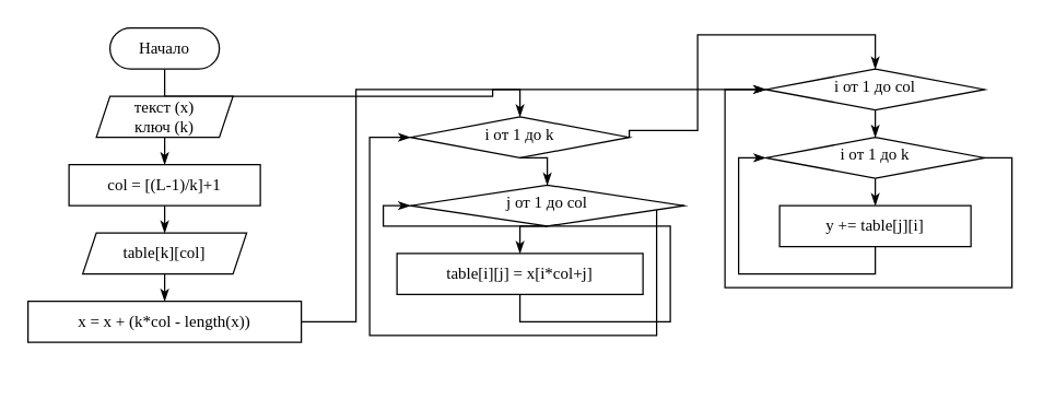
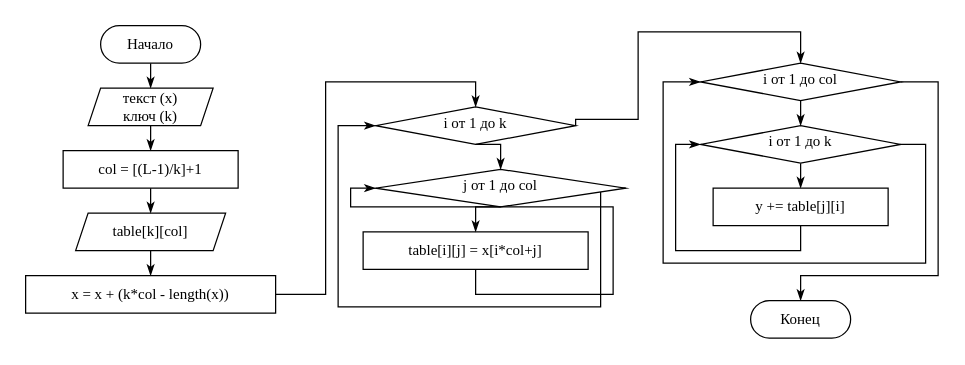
  <mxCell id="0" />
  <mxCell id="1" parent="0" />
  <mxCell id="2" value="&lt;font face=&quot;Lucida Console&quot;&gt;col = [(L-1)/k]+1&lt;/font&gt;" style="rounded=1;whiteSpace=wrap;html=1;fontSize=12;glass=0;strokeWidth=1;shadow=0;arcSize=0;" parent="1" vertex="1"><mxGeometry x="50" y="120" width="140" height="30" as="geometry" /></mxCell>
- <mxCell id="3" style="edgeStyle=orthogonalEdgeStyle;rounded=0;orthogonalLoop=1;jettySize=auto;html=1;exitX=0.5;exitY=1;exitDx=0;exitDy=0;endArrow=classicThin;endFill=1;" parent="1" source="4" target="22" edge="1"><mxGeometry relative="1" as="geometry" /></mxCell>
+ <mxCell id="3" style="edgeStyle=orthogonalEdgeStyle;rounded=0;orthogonalLoop=1;jettySize=auto;html=1;exitX=0.5;exitY=1;exitDx=0;exitDy=0;entryX=0.5;entryY=0;entryDx=0;entryDy=0;endArrow=classicThin;endFill=1;" parent="1" source="4" target="6" edge="1"><mxGeometry relative="1" as="geometry" /></mxCell>
  <mxCell id="4" value="&lt;font face=&quot;Lucida Console&quot;&gt;Начало&lt;/font&gt;" style="rounded=1;whiteSpace=wrap;html=1;fontSize=12;glass=0;strokeWidth=1;shadow=0;arcSize=50;" parent="1" vertex="1"><mxGeometry x="80" y="20" width="80" height="30" as="geometry" /></mxCell>
  <mxCell id="5" style="edgeStyle=orthogonalEdgeStyle;rounded=0;orthogonalLoop=1;jettySize=auto;html=1;exitX=0.5;exitY=1;exitDx=0;exitDy=0;entryX=0.5;entryY=0;entryDx=0;entryDy=0;endArrow=classicThin;endFill=1;" parent="1" source="6" target="2" edge="1"><mxGeometry relative="1" as="geometry" /></mxCell>
  <mxCell id="6" value="&lt;font face=&quot;Lucida Console&quot;&gt;текст (x)&lt;br&gt;ключ (k)&lt;/font&gt;" style="shape=parallelogram;perimeter=parallelogramPerimeter;whiteSpace=wrap;html=1;fixedSize=1;size=10;" parent="1" vertex="1"><mxGeometry x="70" y="70" width="100" height="30" as="geometry" /></mxCell>
  <mxCell id="7" value="&lt;font face=&quot;Lucida Console&quot;&gt;table[k][col]&lt;/font&gt;" style="shape=parallelogram;perimeter=parallelogramPerimeter;whiteSpace=wrap;html=1;fixedSize=1;size=10;" parent="1" vertex="1"><mxGeometry x="60" y="170" width="120" height="30" as="geometry" /></mxCell>
  <mxCell id="8" style="edgeStyle=orthogonalEdgeStyle;rounded=0;orthogonalLoop=1;jettySize=auto;html=1;endArrow=classicThin;endFill=1;entryX=0.5;entryY=0;entryDx=0;entryDy=0;exitX=0.5;exitY=1;exitDx=0;exitDy=0;" parent="1" source="2" target="7" edge="1"><mxGeometry relative="1" as="geometry"><mxPoint x="130" y="60" as="sourcePoint" /><mxPoint x="130" y="80" as="targetPoint" /><Array as="points" /></mxGeometry></mxCell>
  <mxCell id="9" value="&lt;font face=&quot;Lucida Console&quot;&gt;x = x + (k*col - length(x))&lt;/font&gt;" style="rounded=1;whiteSpace=wrap;html=1;fontSize=12;glass=0;strokeWidth=1;shadow=0;arcSize=0;" parent="1" vertex="1"><mxGeometry x="20" y="220" width="200" height="30" as="geometry" /></mxCell>
  <mxCell id="10" style="edgeStyle=orthogonalEdgeStyle;rounded=0;orthogonalLoop=1;jettySize=auto;html=1;exitX=0.5;exitY=1;exitDx=0;exitDy=0;entryX=0.5;entryY=0;entryDx=0;entryDy=0;endArrow=classicThin;endFill=1;" parent="1" source="7" target="9" edge="1"><mxGeometry relative="1" as="geometry"><mxPoint x="130" y="60" as="sourcePoint" /><mxPoint x="130" y="80" as="targetPoint" /></mxGeometry></mxCell>
  <mxCell id="11" style="edgeStyle=orthogonalEdgeStyle;rounded=0;orthogonalLoop=1;jettySize=auto;html=1;exitX=1;exitY=0.5;exitDx=0;exitDy=0;entryX=0.5;entryY=0;entryDx=0;entryDy=0;endArrow=classicThin;endFill=1;" parent="1" source="12" target="22" edge="1"><mxGeometry relative="1" as="geometry"><mxPoint x="210" y="284.97" as="sourcePoint" /><mxPoint x="370" y="69.97" as="targetPoint" /><Array as="points"><mxPoint x="460" y="95" /><mxPoint x="510" y="95" /><mxPoint x="510" y="25" /><mxPoint x="640" y="25" /></Array></mxGeometry></mxCell>
  <mxCell id="12" value="&lt;font face=&quot;Lucida Console&quot;&gt;i от 1 до k&lt;/font&gt;" style="rhombus;whiteSpace=wrap;html=1;shadow=0;fontFamily=Helvetica;fontSize=12;align=center;strokeWidth=1;spacing=6;spacingTop=-4;" parent="1" vertex="1"><mxGeometry x="300" y="85" width="160" height="30" as="geometry" /></mxCell>
  <mxCell id="13" style="edgeStyle=orthogonalEdgeStyle;rounded=0;orthogonalLoop=1;jettySize=auto;html=1;endArrow=classicThin;endFill=1;entryX=0.5;entryY=0;entryDx=0;entryDy=0;exitX=1;exitY=0.5;exitDx=0;exitDy=0;" parent="1" source="9" target="12" edge="1"><mxGeometry relative="1" as="geometry"><mxPoint x="130" y="160" as="sourcePoint" /><mxPoint x="130" y="180" as="targetPoint" /><Array as="points" /></mxGeometry></mxCell>
  <mxCell id="14" style="edgeStyle=orthogonalEdgeStyle;rounded=0;orthogonalLoop=1;jettySize=auto;html=1;exitX=1;exitY=0.5;exitDx=0;exitDy=0;entryX=0;entryY=0.5;entryDx=0;entryDy=0;endArrow=classicThin;endFill=1;" parent="1" source="15" target="12" edge="1"><mxGeometry relative="1" as="geometry"><Array as="points"><mxPoint x="480" y="150" /><mxPoint x="480" y="245" /><mxPoint x="270" y="245" /><mxPoint x="270" y="100" /></Array></mxGeometry></mxCell>
  <mxCell id="15" value="&lt;font face=&quot;Lucida Console&quot;&gt;j от 1 до col&lt;/font&gt;" style="rhombus;whiteSpace=wrap;html=1;shadow=0;fontFamily=Helvetica;fontSize=12;align=center;strokeWidth=1;spacing=6;spacingTop=-4;" parent="1" vertex="1"><mxGeometry x="300" y="135" width="200" height="30" as="geometry" /></mxCell>
  <mxCell id="16" style="edgeStyle=orthogonalEdgeStyle;rounded=0;orthogonalLoop=1;jettySize=auto;html=1;endArrow=classicThin;endFill=1;entryX=0.5;entryY=0;entryDx=0;entryDy=0;exitX=0.5;exitY=1;exitDx=0;exitDy=0;" parent="1" source="12" target="15" edge="1"><mxGeometry relative="1" as="geometry"><mxPoint x="390" y="75" as="sourcePoint" /><mxPoint x="390" y="95" as="targetPoint" /><Array as="points" /></mxGeometry></mxCell>
  <mxCell id="17" style="edgeStyle=orthogonalEdgeStyle;rounded=0;orthogonalLoop=1;jettySize=auto;html=1;exitX=0.5;exitY=1;exitDx=0;exitDy=0;entryX=0;entryY=0.5;entryDx=0;entryDy=0;endArrow=classicThin;endFill=1;" parent="1" source="18" target="15" edge="1"><mxGeometry relative="1" as="geometry" /></mxCell>
  <mxCell id="18" value="&lt;font face=&quot;Lucida Console&quot;&gt;table[i][j] = x[i*col+j]&lt;/font&gt;" style="rounded=1;whiteSpace=wrap;html=1;fontSize=12;glass=0;strokeWidth=1;shadow=0;arcSize=0;" parent="1" vertex="1"><mxGeometry x="290" y="185" width="180" height="30" as="geometry" /></mxCell>
  <mxCell id="19" style="edgeStyle=orthogonalEdgeStyle;rounded=0;orthogonalLoop=1;jettySize=auto;html=1;endArrow=classicThin;endFill=1;entryX=0.5;entryY=0;entryDx=0;entryDy=0;exitX=0.5;exitY=1;exitDx=0;exitDy=0;" parent="1" source="15" target="18" edge="1"><mxGeometry relative="1" as="geometry"><mxPoint x="390" y="125" as="sourcePoint" /><mxPoint x="390" y="145" as="targetPoint" /><Array as="points" /></mxGeometry></mxCell>
  <mxCell id="20" style="edgeStyle=orthogonalEdgeStyle;rounded=0;orthogonalLoop=1;jettySize=auto;html=1;exitX=0.5;exitY=1;exitDx=0;exitDy=0;entryX=0.5;entryY=0;entryDx=0;entryDy=0;endArrow=classicThin;endFill=1;" parent="1" source="22" target="25" edge="1"><mxGeometry relative="1" as="geometry" /></mxCell>
+ <mxCell id="21" style="edgeStyle=orthogonalEdgeStyle;rounded=0;orthogonalLoop=1;jettySize=auto;html=1;exitX=1;exitY=0.5;exitDx=0;exitDy=0;entryX=0.5;entryY=0;entryDx=0;entryDy=0;endArrow=classicThin;endFill=1;" parent="1" source="22" target="28" edge="1"><mxGeometry relative="1" as="geometry"><Array as="points"><mxPoint x="750" y="65" /><mxPoint x="750" y="220" /><mxPoint x="640" y="220" /></Array></mxGeometry></mxCell>
  <mxCell id="22" value="&lt;font face=&quot;Lucida Console&quot;&gt;i от 1 до col&lt;/font&gt;" style="rhombus;whiteSpace=wrap;html=1;shadow=0;fontFamily=Helvetica;fontSize=12;align=center;strokeWidth=1;spacing=6;spacingTop=-4;" parent="1" vertex="1"><mxGeometry x="560" y="50" width="160" height="30" as="geometry" /></mxCell>
  <mxCell id="23" style="edgeStyle=orthogonalEdgeStyle;rounded=0;orthogonalLoop=1;jettySize=auto;html=1;exitX=0.5;exitY=1;exitDx=0;exitDy=0;entryX=0.5;entryY=0;entryDx=0;entryDy=0;endArrow=classicThin;endFill=1;" parent="1" source="25" target="27" edge="1"><mxGeometry relative="1" as="geometry" /></mxCell>
  <mxCell id="24" style="edgeStyle=orthogonalEdgeStyle;rounded=0;orthogonalLoop=1;jettySize=auto;html=1;exitX=1;exitY=0.5;exitDx=0;exitDy=0;entryX=0;entryY=0.5;entryDx=0;entryDy=0;endArrow=classicThin;endFill=1;" parent="1" source="25" target="22" edge="1"><mxGeometry relative="1" as="geometry"><Array as="points"><mxPoint x="740" y="115" /><mxPoint x="740" y="210" /><mxPoint x="530" y="210" /><mxPoint x="530" y="65" /></Array></mxGeometry></mxCell>
  <mxCell id="25" value="&lt;font face=&quot;Lucida Console&quot;&gt;i от 1 до k&lt;/font&gt;" style="rhombus;whiteSpace=wrap;html=1;shadow=0;fontFamily=Helvetica;fontSize=12;align=center;strokeWidth=1;spacing=6;spacingTop=-4;" parent="1" vertex="1"><mxGeometry x="560" y="100" width="160" height="30" as="geometry" /></mxCell>
  <mxCell id="26" style="edgeStyle=orthogonalEdgeStyle;rounded=0;orthogonalLoop=1;jettySize=auto;html=1;exitX=0.5;exitY=1;exitDx=0;exitDy=0;entryX=0;entryY=0.5;entryDx=0;entryDy=0;endArrow=classicThin;endFill=1;" parent="1" source="27" target="25" edge="1"><mxGeometry relative="1" as="geometry" /></mxCell>
  <mxCell id="27" value="&lt;font face=&quot;Lucida Console&quot;&gt;y += table[j][i]&lt;/font&gt;" style="rounded=1;whiteSpace=wrap;html=1;fontSize=12;glass=0;strokeWidth=1;shadow=0;arcSize=0;" parent="1" vertex="1"><mxGeometry x="570" y="150" width="140" height="30" as="geometry" /></mxCell>
+ <mxCell id="28" value="&lt;font face=&quot;Lucida Console&quot;&gt;Конец&lt;/font&gt;" style="rounded=1;whiteSpace=wrap;html=1;fontSize=12;glass=0;strokeWidth=1;shadow=0;arcSize=50;" parent="1" vertex="1"><mxGeometry x="600" y="240" width="80" height="30" as="geometry" /></mxCell>
